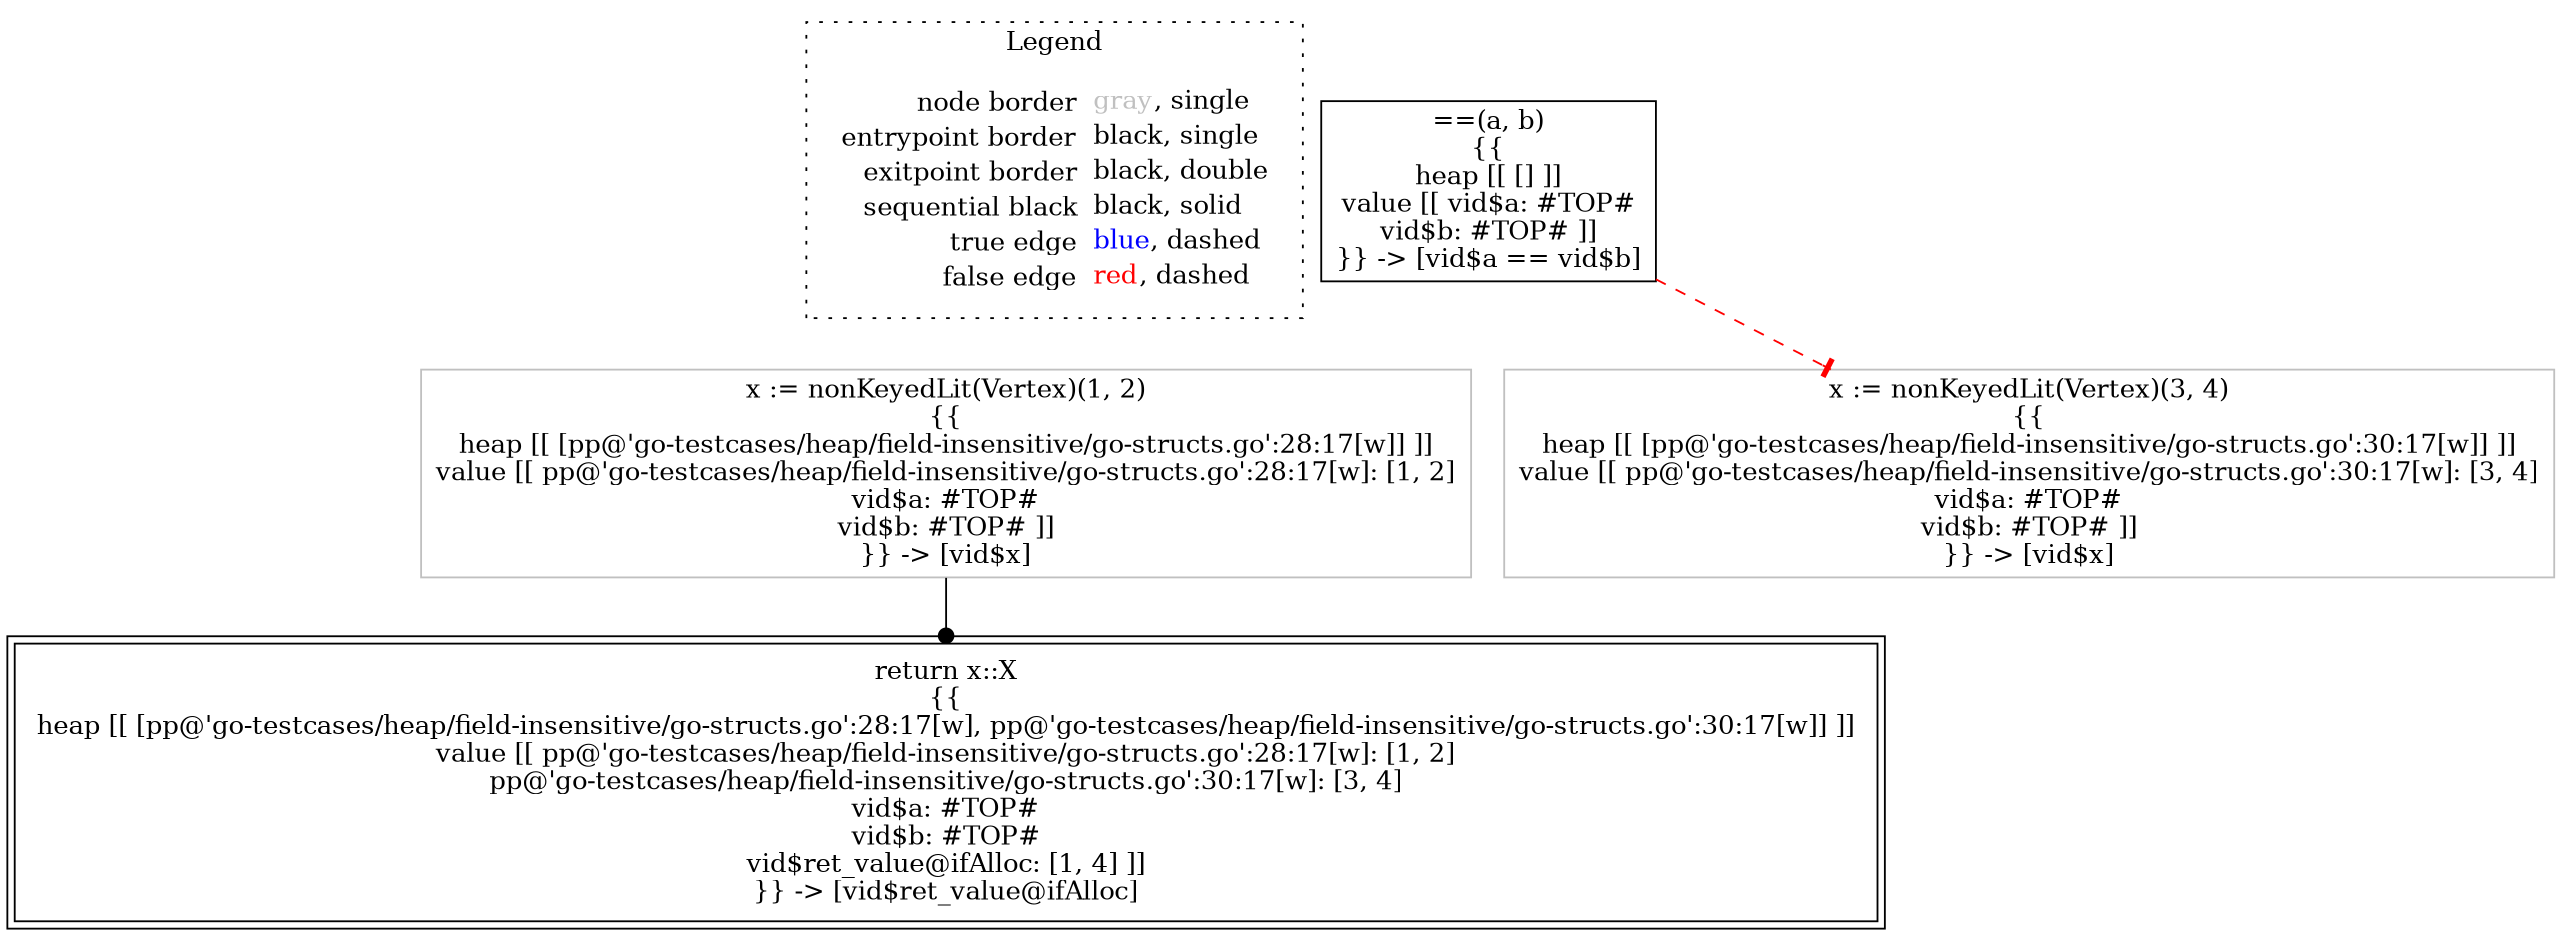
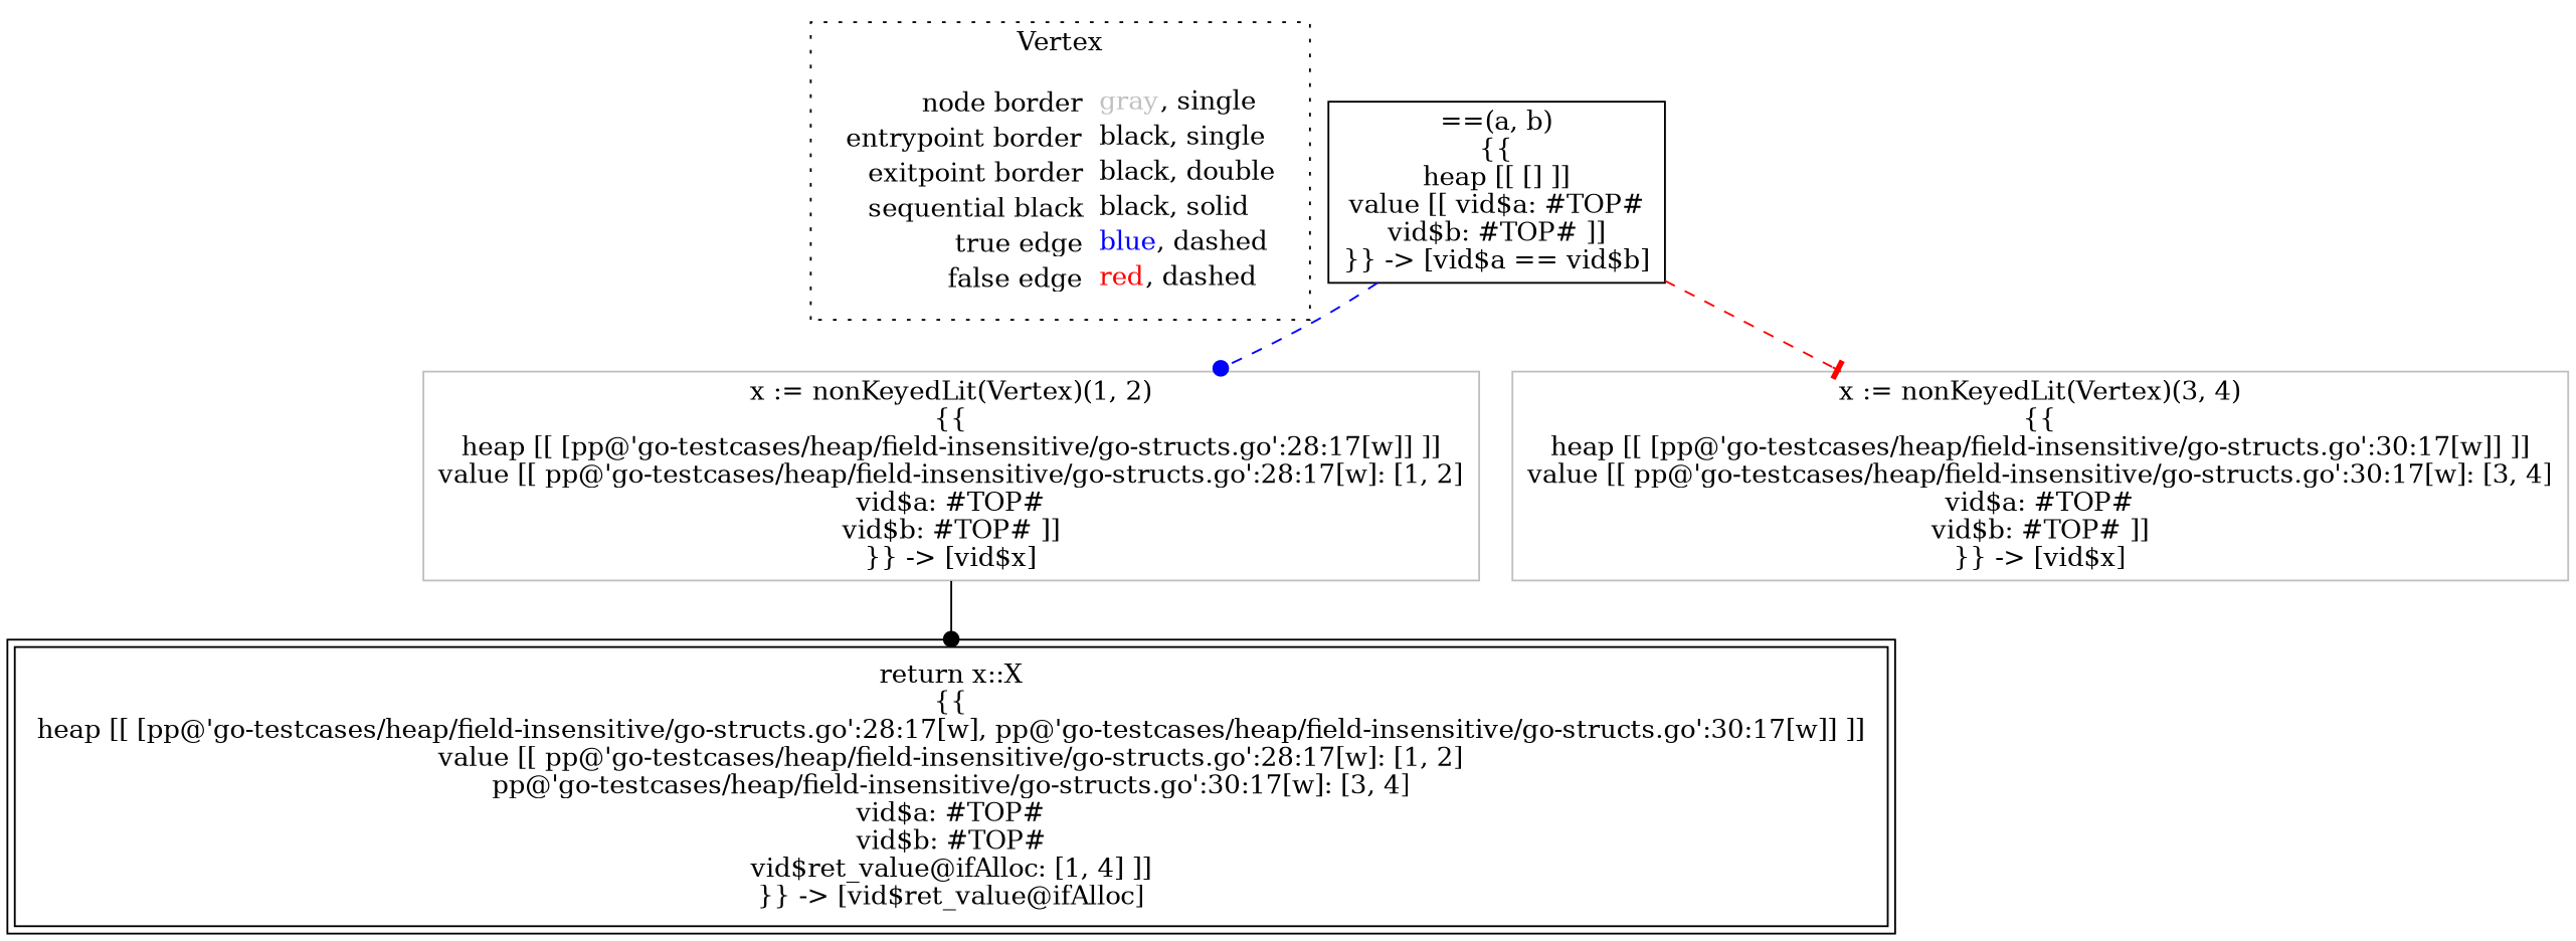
  digraph {
    node [shape=rect color=black]
    edge [arrowhead=dot style=dashed]
    n1 [label=<<table border="0" cellpadding="2" cellspacing="0" cellborder="0"><tr><td align="right">node border&nbsp;</td><td align="left"><font color="gray">gray</font>, single</td></tr><tr><td align="right">entrypoint border&nbsp;</td><td align="left"><font color="black">black</font>, single</td></tr><tr><td align="right">exitpoint border&nbsp;</td><td align="left"><font color="black">black</font>, double</td></tr><tr><td align="right">sequential black&nbsp;</td><td align="left"><font color="black">black</font>, solid</td></tr><tr><td align="right">true edge&nbsp;</td><td align="left"><font color="blue">blue</font>, dashed</td></tr><tr><td align="right">false edge&nbsp;</td><td align="left"><font color="red">red</font>, dashed</td></tr></table>> shape=plaintext color=""]
    n2 [label=<==(a, b)<BR/>{{<BR/>heap [[ [] ]]<BR/>value [[ vid$a: #TOP#<BR/>vid$b: #TOP# ]]<BR/>}} -&gt; [vid$a == vid$b]>]
    n3 [color=gray label=<x := nonKeyedLit(Vertex)(1, 2)<BR/>{{<BR/>heap [[ [pp@'go-testcases/heap/field-insensitive/go-structs.go':28:17[w]] ]]<BR/>value [[ pp@'go-testcases/heap/field-insensitive/go-structs.go':28:17[w]: [1, 2]<BR/>vid$a: #TOP#<BR/>vid$b: #TOP# ]]<BR/>}} -&gt; [vid$x]>]
    n4 [color=gray label=<x := nonKeyedLit(Vertex)(3, 4)<BR/>{{<BR/>heap [[ [pp@'go-testcases/heap/field-insensitive/go-structs.go':30:17[w]] ]]<BR/>value [[ pp@'go-testcases/heap/field-insensitive/go-structs.go':30:17[w]: [3, 4]<BR/>vid$a: #TOP#<BR/>vid$b: #TOP# ]]<BR/>}} -&gt; [vid$x]>]
    n5 [label=<return x::X<BR/>{{<BR/>heap [[ [pp@'go-testcases/heap/field-insensitive/go-structs.go':28:17[w], pp@'go-testcases/heap/field-insensitive/go-structs.go':30:17[w]] ]]<BR/>value [[ pp@'go-testcases/heap/field-insensitive/go-structs.go':28:17[w]: [1, 2]<BR/>pp@'go-testcases/heap/field-insensitive/go-structs.go':30:17[w]: [3, 4]<BR/>vid$a: #TOP#<BR/>vid$b: #TOP#<BR/>vid$ret_value@ifAlloc: [1, 4] ]]<BR/>}} -&gt; [vid$ret_value@ifAlloc]> peripheries=2]
    subgraph cluster_1 {
-     label=Legend
+     label=Vertex
      style=dotted
      n1
    }
+   n2 -> n3 [color=blue]
    n2 -> n4 [arrowhead=tee color=red]
    n3 -> n5 [color=black style=""]
  }
